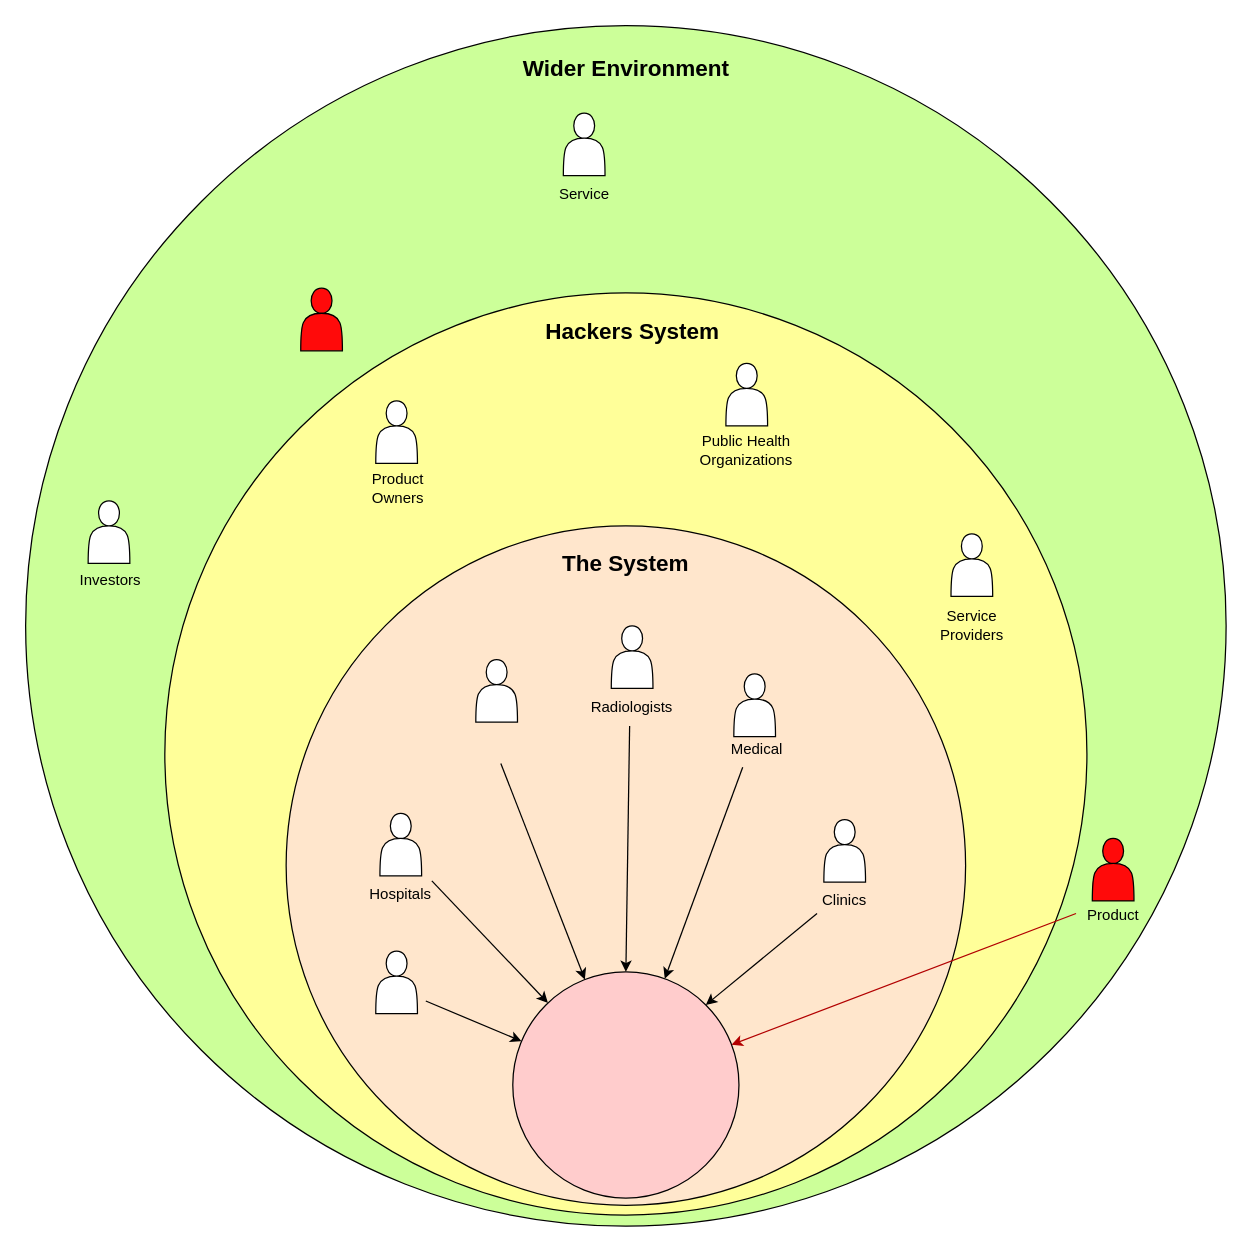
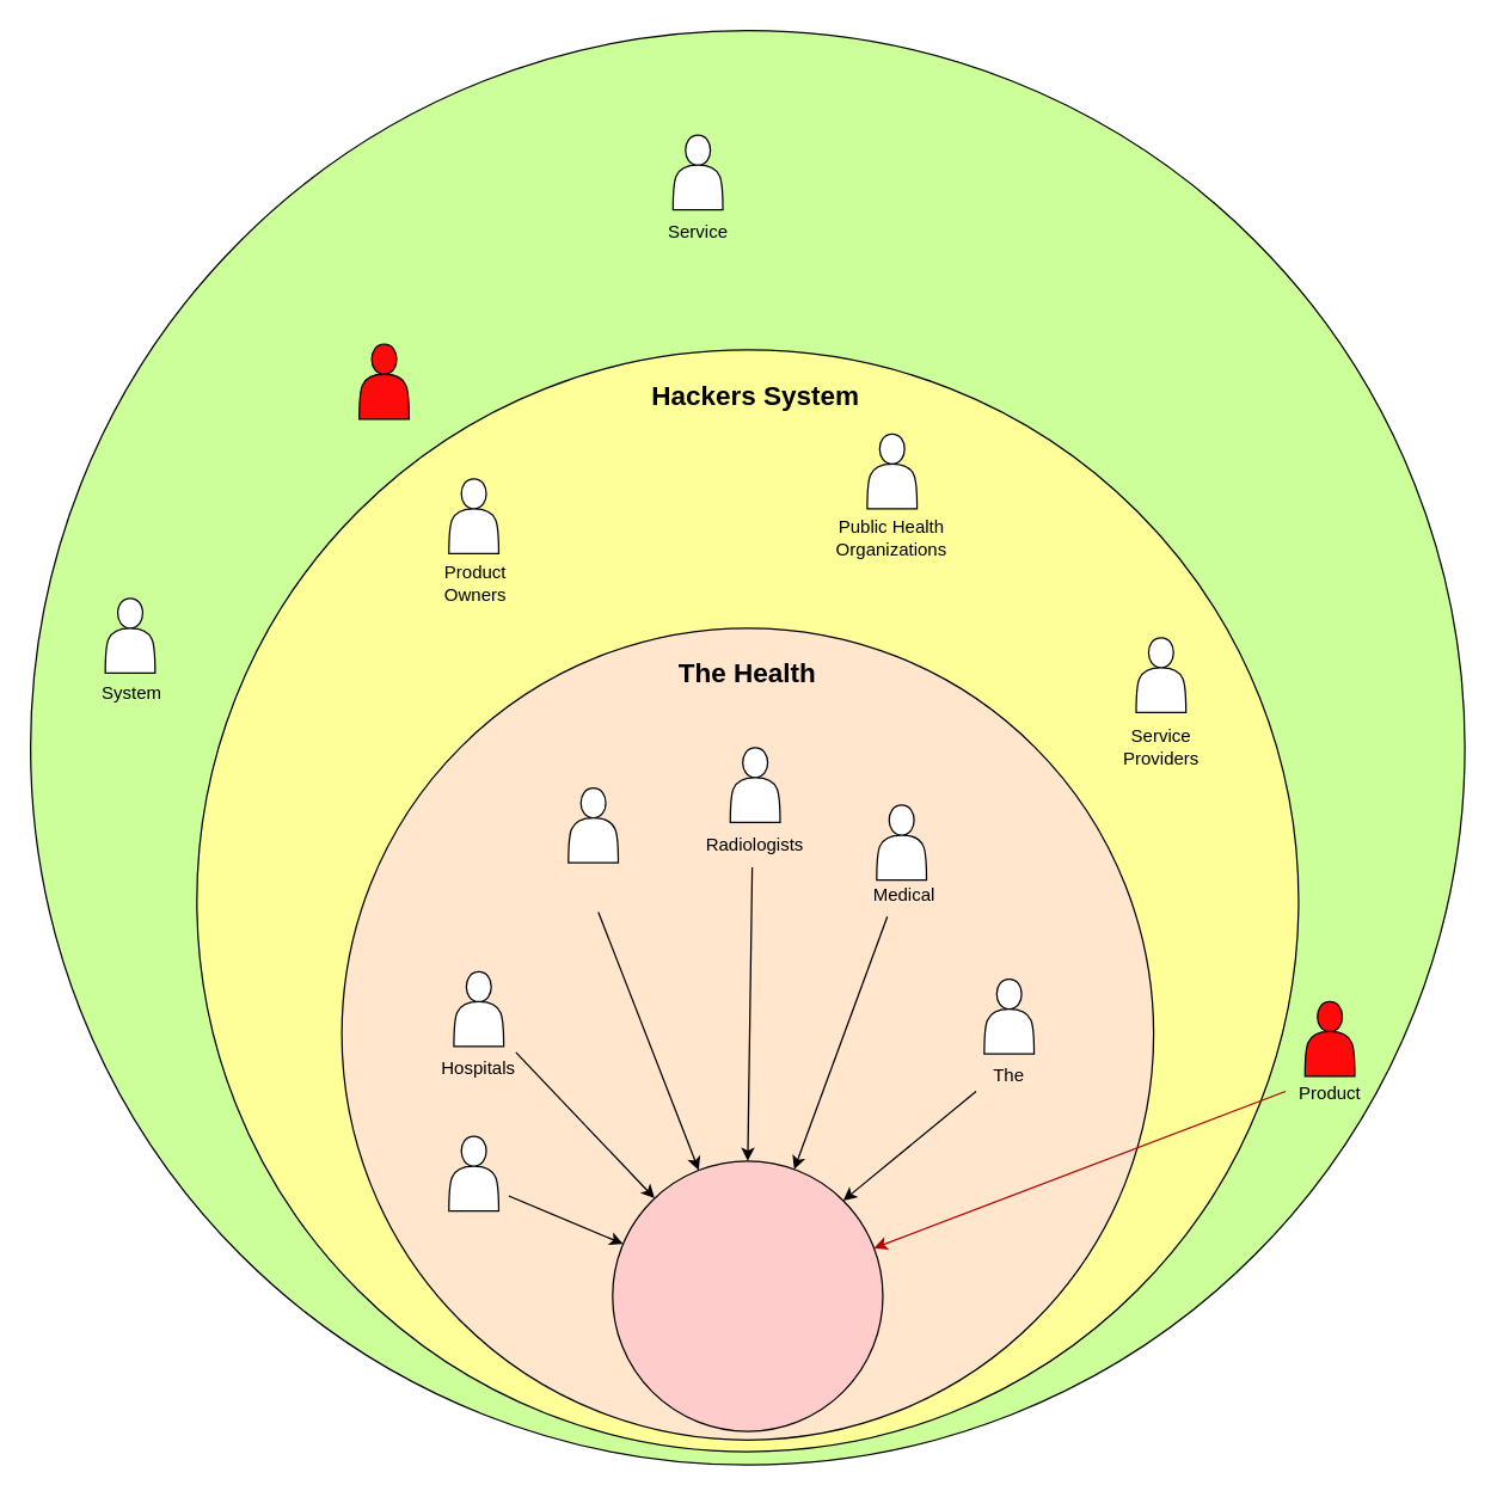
  <mxCell id="0" />
  <mxCell id="1" parent="0" />
  <mxCell id="2" value="" style="group" vertex="1" connectable="0" parent="1"><mxGeometry x="20" y="20" width="960" height="960" as="geometry" /></mxCell>
  <mxCell id="3" value="" style="ellipse;whiteSpace=wrap;html=1;aspect=fixed;container=1;fillColor=#CCFF99;" vertex="1" parent="2"><mxGeometry width="960" height="960" as="geometry" /></mxCell>
  <mxCell id="4" value="" style="shape=actor;whiteSpace=wrap;html=1;" vertex="1" parent="3"><mxGeometry x="430" y="70" width="33.33" height="50" as="geometry" /></mxCell>
  <mxCell id="5" value="" style="shape=actor;whiteSpace=wrap;html=1;" vertex="1" parent="3"><mxGeometry x="50" y="380" width="33.33" height="50" as="geometry" /></mxCell>
  <mxCell id="6" value="" style="shape=actor;whiteSpace=wrap;html=1;fillColor=#FF0A0A;" vertex="1" parent="3"><mxGeometry x="220" y="210" width="33.33" height="50" as="geometry" /></mxCell>
  <mxCell id="7" value="Service" style="text;html=1;align=center;verticalAlign=middle;whiteSpace=wrap;rounded=0;" vertex="1" parent="3"><mxGeometry x="416.67" y="120" width="60" height="30" as="geometry" /></mxCell>
  <mxCell id="8" value="" style="group" vertex="1" connectable="0" parent="3"><mxGeometry x="839.67" y="647" width="60" height="80" as="geometry" /></mxCell>
  <mxCell id="9" value="Product" style="text;html=1;align=center;verticalAlign=middle;whiteSpace=wrap;rounded=0;" vertex="1" parent="8"><mxGeometry y="50" width="60" height="30" as="geometry" /></mxCell>
  <mxCell id="10" value="" style="shape=actor;whiteSpace=wrap;html=1;fillColor=#FF0A0A;" vertex="1" parent="3"><mxGeometry x="853" y="650" width="33.33" height="50" as="geometry" /></mxCell>
  <mxCell id="11" value="" style="ellipse;whiteSpace=wrap;html=1;aspect=fixed;fillColor=#FFFF99;" vertex="1" parent="2"><mxGeometry x="111.304" y="213.783" width="737.391" height="737.391" as="geometry" /></mxCell>
  <mxCell id="12" value="" style="ellipse;whiteSpace=wrap;html=1;aspect=fixed;fillColor=#FFE6CC;" vertex="1" parent="2"><mxGeometry x="208.33" y="400" width="543.35" height="543.35" as="geometry" /></mxCell>
  <mxCell id="13" value="" style="ellipse;whiteSpace=wrap;html=1;aspect=fixed;fillColor=#FFCCCC;" vertex="1" parent="2"><mxGeometry x="389.565" y="756.652" width="180.87" height="180.87" as="geometry" /></mxCell>
  <mxCell id="14" value="" style="shape=actor;whiteSpace=wrap;html=1;" vertex="1" parent="2"><mxGeometry x="280" y="740" width="33.33" height="50" as="geometry" /></mxCell>
  <mxCell id="15" value="" style="shape=actor;whiteSpace=wrap;html=1;" vertex="1" parent="2"><mxGeometry x="638.33" y="634.87" width="33.33" height="50" as="geometry" /></mxCell>
  <mxCell id="16" value="" style="shape=actor;whiteSpace=wrap;html=1;" vertex="1" parent="2"><mxGeometry x="283.33" y="630" width="33.33" height="50" as="geometry" /></mxCell>
  <mxCell id="17" value="" style="shape=actor;whiteSpace=wrap;html=1;" vertex="1" parent="2"><mxGeometry x="360" y="507" width="33.33" height="50" as="geometry" /></mxCell>
  <mxCell id="18" value="" style="shape=actor;whiteSpace=wrap;html=1;" vertex="1" parent="2"><mxGeometry x="566.33" y="518.48" width="33.33" height="50" as="geometry" /></mxCell>
  <mxCell id="19" value="" style="shape=actor;whiteSpace=wrap;html=1;" vertex="1" parent="2"><mxGeometry x="468.34" y="480" width="33.33" height="50" as="geometry" /></mxCell>
  <mxCell id="20" value="" style="endArrow=classic;html=1;rounded=0;" edge="1" parent="2" target="13"><mxGeometry width="50" height="50" relative="1" as="geometry"><mxPoint x="320" y="780" as="sourcePoint" /><mxPoint x="358.26" y="798.396" as="targetPoint" /></mxGeometry></mxCell>
  <mxCell id="21" value="" style="endArrow=classic;html=1;rounded=0;" edge="1" parent="2" target="13"><mxGeometry width="50" height="50" relative="1" as="geometry"><mxPoint x="324.84" y="683.87" as="sourcePoint" /><mxPoint x="401.84" y="715.87" as="targetPoint" /></mxGeometry></mxCell>
  <mxCell id="22" value="" style="endArrow=classic;html=1;rounded=0;" edge="1" parent="2" target="13"><mxGeometry width="50" height="50" relative="1" as="geometry"><mxPoint x="380" y="590" as="sourcePoint" /><mxPoint x="472.16" y="688.13" as="targetPoint" /></mxGeometry></mxCell>
  <mxCell id="23" value="" style="endArrow=classic;html=1;rounded=0;entryX=0.5;entryY=0;entryDx=0;entryDy=0;" edge="1" parent="2" target="13"><mxGeometry width="50" height="50" relative="1" as="geometry"><mxPoint x="483" y="560" as="sourcePoint" /><mxPoint x="550" y="733" as="targetPoint" /></mxGeometry></mxCell>
  <mxCell id="24" value="" style="endArrow=classic;html=1;rounded=0;" edge="1" parent="2" target="13"><mxGeometry width="50" height="50" relative="1" as="geometry"><mxPoint x="573.43" y="593" as="sourcePoint" /><mxPoint x="570.43" y="790" as="targetPoint" /></mxGeometry></mxCell>
  <mxCell id="25" value="" style="endArrow=classic;html=1;rounded=0;entryX=1;entryY=0;entryDx=0;entryDy=0;" edge="1" parent="2" target="13"><mxGeometry width="50" height="50" relative="1" as="geometry"><mxPoint x="632.86" y="710" as="sourcePoint" /><mxPoint x="570.43" y="879" as="targetPoint" /></mxGeometry></mxCell>
  <mxCell id="26" value="" style="shape=actor;whiteSpace=wrap;html=1;" vertex="1" parent="2"><mxGeometry x="280" y="300" width="33.33" height="50" as="geometry" /></mxCell>
  <mxCell id="27" value="" style="shape=actor;whiteSpace=wrap;html=1;" vertex="1" parent="2"><mxGeometry x="560" y="270" width="33.33" height="50" as="geometry" /></mxCell>
  <mxCell id="28" value="" style="shape=actor;whiteSpace=wrap;html=1;" vertex="1" parent="2"><mxGeometry x="740" y="406.39" width="33.33" height="50" as="geometry" /></mxCell>
  <mxCell id="29" value="Hospitals" style="text;html=1;align=center;verticalAlign=middle;whiteSpace=wrap;rounded=0;" vertex="1" parent="2"><mxGeometry x="270" y="680" width="60" height="30" as="geometry" /></mxCell>
  <mxCell id="30" value="Radiologists" style="text;html=1;align=center;verticalAlign=middle;whiteSpace=wrap;rounded=0;" vertex="1" parent="2"><mxGeometry x="455.01" y="530" width="60" height="30" as="geometry" /></mxCell>
  <mxCell id="31" value="Medical" style="text;html=1;align=center;verticalAlign=middle;whiteSpace=wrap;rounded=0;" vertex="1" parent="2"><mxGeometry x="550" y="564.48" width="70" height="30" as="geometry" /></mxCell>
- <mxCell id="32" value="Clinics" style="text;html=1;align=center;verticalAlign=middle;whiteSpace=wrap;rounded=0;" vertex="1" parent="2"><mxGeometry x="620" y="684.87" width="70" height="30" as="geometry" /></mxCell>
- <mxCell id="33" value="&lt;b&gt;&lt;font style=&quot;font-size: 18px;&quot;&gt;The System&lt;/font&gt;&lt;/b&gt;" style="text;html=1;align=center;verticalAlign=middle;whiteSpace=wrap;rounded=0;" vertex="1" parent="2"><mxGeometry x="415" y="416.39" width="130" height="30" as="geometry" /></mxCell>
+ <mxCell id="32" value="The" style="text;html=1;align=center;verticalAlign=middle;whiteSpace=wrap;rounded=0;" vertex="1" parent="2"><mxGeometry x="620" y="684.87" width="70" height="30" as="geometry" /></mxCell>
+ <mxCell id="33" value="&lt;b&gt;&lt;font style=&quot;font-size: 18px;&quot;&gt;The Health&lt;/font&gt;&lt;/b&gt;" style="text;html=1;align=center;verticalAlign=middle;whiteSpace=wrap;rounded=0;" vertex="1" parent="2"><mxGeometry x="415" y="416.39" width="130" height="30" as="geometry" /></mxCell>
  <mxCell id="34" value="&lt;b&gt;&lt;font style=&quot;font-size: 18px;&quot;&gt;Hackers System&lt;/font&gt;&lt;/b&gt;" style="text;html=1;align=center;verticalAlign=middle;whiteSpace=wrap;rounded=0;" vertex="1" parent="2"><mxGeometry x="387.5" y="230" width="195" height="30" as="geometry" /></mxCell>
- <mxCell id="35" value="&lt;b&gt;&lt;font style=&quot;font-size: 18px;&quot;&gt;Wider Environment&lt;/font&gt;&lt;/b&gt;" style="text;html=1;align=center;verticalAlign=middle;whiteSpace=wrap;rounded=0;" vertex="1" parent="2"><mxGeometry x="382.5" y="20" width="195" height="30" as="geometry" /></mxCell>
  <mxCell id="36" value="Product&lt;div&gt;Owners&lt;/div&gt;" style="text;html=1;align=center;verticalAlign=middle;whiteSpace=wrap;rounded=0;" vertex="1" parent="2"><mxGeometry x="267.66" y="355" width="60" height="30" as="geometry" /></mxCell>
  <mxCell id="37" value="Public Health Organizations" style="text;html=1;align=center;verticalAlign=middle;whiteSpace=wrap;rounded=0;" vertex="1" parent="2"><mxGeometry x="508.33" y="325" width="136.67" height="30" as="geometry" /></mxCell>
  <mxCell id="38" value="Service Providers" style="text;html=1;align=center;verticalAlign=middle;whiteSpace=wrap;rounded=0;" vertex="1" parent="2"><mxGeometry x="710.83" y="465" width="91.67" height="30" as="geometry" /></mxCell>
- <mxCell id="39" value="Investors" style="text;html=1;align=center;verticalAlign=middle;whiteSpace=wrap;rounded=0;" vertex="1" parent="2"><mxGeometry x="38" y="429.39" width="60" height="30" as="geometry" /></mxCell>
+ <mxCell id="39" value="System" style="text;html=1;align=center;verticalAlign=middle;whiteSpace=wrap;rounded=0;" vertex="1" parent="2"><mxGeometry x="38" y="429.39" width="60" height="30" as="geometry" /></mxCell>
  <mxCell id="40" value="" style="endArrow=classic;html=1;rounded=0;fillColor=#e51400;strokeColor=#B20000;" edge="1" parent="2" target="13"><mxGeometry width="50" height="50" relative="1" as="geometry"><mxPoint x="840" y="710" as="sourcePoint" /><mxPoint x="680" y="840" as="targetPoint" /></mxGeometry></mxCell>
